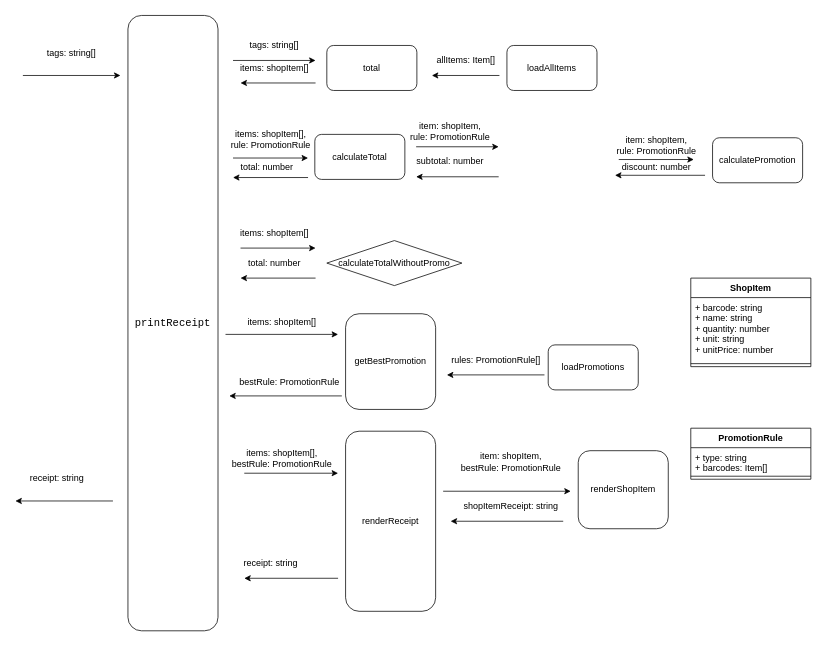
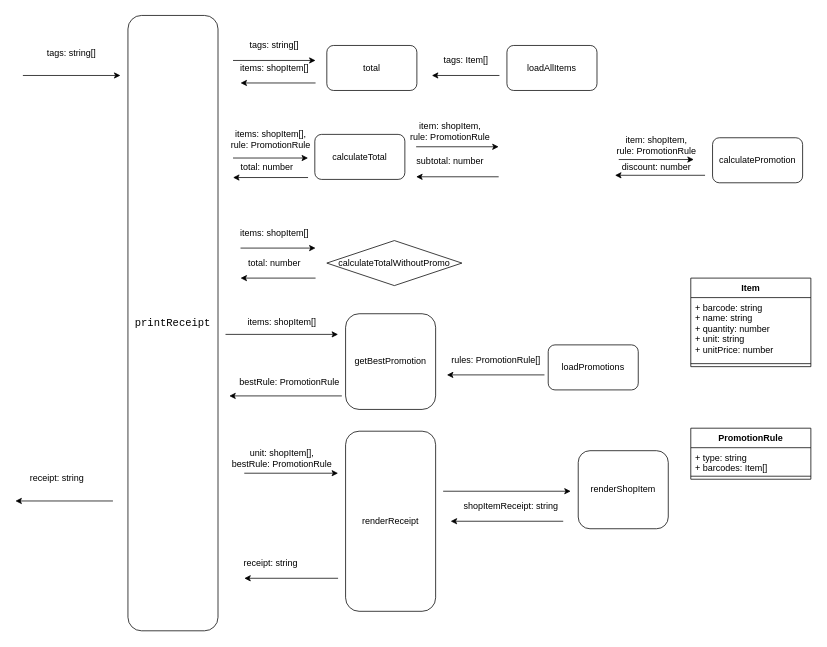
  <mxCell id="0" />
  <mxCell id="1" parent="0" />
  <mxCell id="2" value="&lt;div style=&quot;background-color: rgb(255 , 255 , 255) ; font-family: &amp;#34;consolas&amp;#34; , &amp;#34;courier new&amp;#34; , monospace ; font-size: 14px ; line-height: 19px&quot;&gt;printReceipt&lt;/div&gt;" style="rounded=1;whiteSpace=wrap;html=1;" parent="1" vertex="1"><mxGeometry x="170" y="20" width="120" height="820" as="geometry" /></mxCell>
  <mxCell id="3" value="tags: string[]" style="text;html=1;strokeColor=none;fillColor=none;align=center;verticalAlign=middle;whiteSpace=wrap;rounded=0;" parent="1" vertex="1"><mxGeometry x="40" y="60" width="110" height="20" as="geometry" /></mxCell>
  <mxCell id="4" value="receipt: string" style="text;html=1;align=center;verticalAlign=middle;resizable=0;points=[];autosize=1;" parent="1" vertex="1"><mxGeometry x="30" y="627" width="90" height="20" as="geometry" /></mxCell>
  <mxCell id="5" value="total" style="rounded=1;whiteSpace=wrap;html=1;" parent="1" vertex="1"><mxGeometry x="435" y="60" width="120" height="60" as="geometry" /></mxCell>
  <mxCell id="6" value="tags: string[]" style="text;html=1;strokeColor=none;fillColor=none;align=center;verticalAlign=middle;whiteSpace=wrap;rounded=0;" parent="1" vertex="1"><mxGeometry x="310" y="50" width="110" height="20" as="geometry" /></mxCell>
  <mxCell id="7" value="items: shopItem[]" style="text;html=1;align=center;verticalAlign=middle;resizable=0;points=[];autosize=1;" parent="1" vertex="1"><mxGeometry x="310" y="80" width="110" height="20" as="geometry" /></mxCell>
  <mxCell id="8" value="item: shopItem, &lt;br&gt;rule: PromotionRule" style="text;html=1;align=center;verticalAlign=middle;resizable=0;points=[];autosize=1;" parent="1" vertex="1"><mxGeometry x="539" y="160" width="120" height="30" as="geometry" /></mxCell>
  <mxCell id="9" value="subtotal: number" style="text;html=1;align=center;verticalAlign=middle;resizable=0;points=[];autosize=1;" parent="1" vertex="1"><mxGeometry x="544" y="205" width="110" height="20" as="geometry" /></mxCell>
  <mxCell id="10" value="calculateTotalWithoutPromo" style="rhombus;whiteSpace=wrap;html=1;" parent="1" vertex="1"><mxGeometry x="435" y="320" width="180" height="60" as="geometry" /></mxCell>
  <mxCell id="11" value="items: shopItem[]" style="text;html=1;align=center;verticalAlign=middle;resizable=0;points=[];autosize=1;" parent="1" vertex="1"><mxGeometry x="310" y="300" width="110" height="20" as="geometry" /></mxCell>
  <mxCell id="12" value="total: number" style="text;html=1;align=center;verticalAlign=middle;resizable=0;points=[];autosize=1;" parent="1" vertex="1"><mxGeometry x="320" y="340" width="90" height="20" as="geometry" /></mxCell>
  <mxCell id="13" value="calculatePromotion" style="rounded=1;whiteSpace=wrap;html=1;" parent="1" vertex="1"><mxGeometry x="949" y="183" width="120" height="60" as="geometry" /></mxCell>
  <mxCell id="14" value="item: shopItem,&lt;br&gt;rule: PromotionRule" style="text;html=1;align=center;verticalAlign=middle;resizable=0;points=[];autosize=1;" parent="1" vertex="1"><mxGeometry x="814" y="178" width="120" height="30" as="geometry" /></mxCell>
  <mxCell id="15" value="discount: number" style="text;html=1;align=center;verticalAlign=middle;resizable=0;points=[];autosize=1;" parent="1" vertex="1"><mxGeometry x="819" y="213" width="110" height="20" as="geometry" /></mxCell>
  <mxCell id="16" value="loadAllItems" style="rounded=1;whiteSpace=wrap;html=1;" parent="1" vertex="1"><mxGeometry x="675" y="60" width="120" height="60" as="geometry" /></mxCell>
- <mxCell id="17" value="allItems: Item[]" style="text;html=1;align=center;verticalAlign=middle;resizable=0;points=[];autosize=1;" parent="1" vertex="1"><mxGeometry x="575" y="70" width="90" height="20" as="geometry" /></mxCell>
+ <mxCell id="17" value="tags: Item[]" style="text;html=1;align=center;verticalAlign=middle;resizable=0;points=[];autosize=1;" parent="1" vertex="1"><mxGeometry x="575" y="70" width="90" height="20" as="geometry" /></mxCell>
  <mxCell id="18" value="renderReceipt" style="rounded=1;whiteSpace=wrap;html=1;" parent="1" vertex="1"><mxGeometry x="460" y="574" width="120" height="240" as="geometry" /></mxCell>
- <mxCell id="19" value="items: shopItem[],&lt;br&gt;bestRule: PromotionRule" style="text;html=1;align=center;verticalAlign=middle;resizable=0;points=[];autosize=1;" parent="1" vertex="1"><mxGeometry x="300" y="595" width="150" height="30" as="geometry" /></mxCell>
+ <mxCell id="19" value="unit: shopItem[],&lt;br&gt;bestRule: PromotionRule" style="text;html=1;align=center;verticalAlign=middle;resizable=0;points=[];autosize=1;" parent="1" vertex="1"><mxGeometry x="300" y="595" width="150" height="30" as="geometry" /></mxCell>
  <mxCell id="20" value="receipt: string" style="text;html=1;align=center;verticalAlign=middle;resizable=0;points=[];autosize=1;" parent="1" vertex="1"><mxGeometry x="315" y="740" width="90" height="20" as="geometry" /></mxCell>
  <mxCell id="21" value="" style="endArrow=classic;html=1;" parent="1" edge="1"><mxGeometry width="50" height="50" relative="1" as="geometry"><mxPoint x="30" y="100" as="sourcePoint" /><mxPoint x="160" y="100" as="targetPoint" /></mxGeometry></mxCell>
  <mxCell id="22" value="" style="endArrow=classic;html=1;" parent="1" edge="1"><mxGeometry width="50" height="50" relative="1" as="geometry"><mxPoint x="150" y="667" as="sourcePoint" /><mxPoint x="20" y="667" as="targetPoint" /></mxGeometry></mxCell>
  <mxCell id="23" value="" style="endArrow=classic;html=1;" parent="1" edge="1"><mxGeometry width="50" height="50" relative="1" as="geometry"><mxPoint x="310" y="80" as="sourcePoint" /><mxPoint x="420" y="80" as="targetPoint" /></mxGeometry></mxCell>
  <mxCell id="24" value="" style="endArrow=classic;html=1;" parent="1" edge="1"><mxGeometry width="50" height="50" relative="1" as="geometry"><mxPoint x="420" y="110" as="sourcePoint" /><mxPoint x="320" y="110" as="targetPoint" /></mxGeometry></mxCell>
  <mxCell id="25" value="" style="endArrow=classic;html=1;" parent="1" edge="1"><mxGeometry width="50" height="50" relative="1" as="geometry"><mxPoint x="325" y="630" as="sourcePoint" /><mxPoint x="450" y="630" as="targetPoint" /></mxGeometry></mxCell>
  <mxCell id="26" value="" style="endArrow=classic;html=1;" parent="1" edge="1"><mxGeometry width="50" height="50" relative="1" as="geometry"><mxPoint x="450" y="770" as="sourcePoint" /><mxPoint x="325" y="770" as="targetPoint" /></mxGeometry></mxCell>
  <mxCell id="27" value="" style="endArrow=classic;html=1;" parent="1" edge="1"><mxGeometry width="50" height="50" relative="1" as="geometry"><mxPoint x="420" y="370" as="sourcePoint" /><mxPoint x="320" y="370" as="targetPoint" /></mxGeometry></mxCell>
  <mxCell id="28" value="" style="endArrow=classic;html=1;" parent="1" edge="1"><mxGeometry width="50" height="50" relative="1" as="geometry"><mxPoint x="320" y="330" as="sourcePoint" /><mxPoint x="420" y="330" as="targetPoint" /></mxGeometry></mxCell>
  <mxCell id="29" value="" style="endArrow=classic;html=1;" parent="1" edge="1"><mxGeometry width="50" height="50" relative="1" as="geometry"><mxPoint x="664" y="235" as="sourcePoint" /><mxPoint x="554" y="235" as="targetPoint" /></mxGeometry></mxCell>
  <mxCell id="30" value="" style="endArrow=classic;html=1;" parent="1" edge="1"><mxGeometry width="50" height="50" relative="1" as="geometry"><mxPoint x="554" y="195" as="sourcePoint" /><mxPoint x="664" y="195" as="targetPoint" /></mxGeometry></mxCell>
  <mxCell id="31" value="" style="endArrow=classic;html=1;" parent="1" edge="1"><mxGeometry width="50" height="50" relative="1" as="geometry"><mxPoint x="665" y="100" as="sourcePoint" /><mxPoint x="575" y="100" as="targetPoint" /></mxGeometry></mxCell>
  <mxCell id="32" value="" style="endArrow=classic;html=1;" parent="1" edge="1"><mxGeometry width="50" height="50" relative="1" as="geometry"><mxPoint x="824" y="212" as="sourcePoint" /><mxPoint x="924" y="212" as="targetPoint" /></mxGeometry></mxCell>
  <mxCell id="33" value="" style="endArrow=classic;html=1;" parent="1" edge="1"><mxGeometry width="50" height="50" relative="1" as="geometry"><mxPoint x="939" y="233" as="sourcePoint" /><mxPoint x="819" y="233" as="targetPoint" /></mxGeometry></mxCell>
  <mxCell id="34" value="getBestPromotion" style="rounded=1;whiteSpace=wrap;html=1;" parent="1" vertex="1"><mxGeometry x="460" y="417.5" width="120" height="127.5" as="geometry" /></mxCell>
  <mxCell id="35" value="items: shopItem[]" style="text;html=1;align=center;verticalAlign=middle;resizable=0;points=[];autosize=1;" parent="1" vertex="1"><mxGeometry x="320" y="419" width="110" height="20" as="geometry" /></mxCell>
  <mxCell id="36" value="bestRule: PromotionRule" style="text;html=1;align=center;verticalAlign=middle;resizable=0;points=[];autosize=1;" parent="1" vertex="1"><mxGeometry x="310" y="499" width="150" height="20" as="geometry" /></mxCell>
  <mxCell id="37" value="" style="endArrow=classic;html=1;" parent="1" edge="1"><mxGeometry width="50" height="50" relative="1" as="geometry"><mxPoint x="300" y="445" as="sourcePoint" /><mxPoint x="450" y="445" as="targetPoint" /></mxGeometry></mxCell>
  <mxCell id="38" value="" style="endArrow=classic;html=1;" parent="1" edge="1"><mxGeometry width="50" height="50" relative="1" as="geometry"><mxPoint x="455" y="527" as="sourcePoint" /><mxPoint x="305" y="527" as="targetPoint" /></mxGeometry></mxCell>
  <mxCell id="39" value="loadPromotions" style="rounded=1;whiteSpace=wrap;html=1;" parent="1" vertex="1"><mxGeometry x="730" y="459" width="120" height="60" as="geometry" /></mxCell>
  <mxCell id="40" value="rules: PromotionRule[]" style="text;html=1;align=center;verticalAlign=middle;resizable=0;points=[];autosize=1;" parent="1" vertex="1"><mxGeometry x="595" y="469" width="130" height="20" as="geometry" /></mxCell>
  <mxCell id="41" value="" style="endArrow=classic;html=1;" parent="1" edge="1"><mxGeometry width="50" height="50" relative="1" as="geometry"><mxPoint x="725" y="499" as="sourcePoint" /><mxPoint x="595" y="499" as="targetPoint" /></mxGeometry></mxCell>
  <mxCell id="42" value="calculateTotal" style="rounded=1;whiteSpace=wrap;html=1;" parent="1" vertex="1"><mxGeometry x="419" y="178.5" width="120" height="60" as="geometry" /></mxCell>
  <mxCell id="43" value="items: shopItem[],&lt;br&gt;rule: PromotionRule" style="text;html=1;align=center;verticalAlign=middle;resizable=0;points=[];autosize=1;" parent="1" vertex="1"><mxGeometry x="300" y="170" width="120" height="30" as="geometry" /></mxCell>
  <mxCell id="44" value="total: number" style="text;html=1;align=center;verticalAlign=middle;resizable=0;points=[];autosize=1;" parent="1" vertex="1"><mxGeometry x="310" y="213" width="90" height="20" as="geometry" /></mxCell>
  <mxCell id="45" value="" style="endArrow=classic;html=1;fontFamily=Helvetica;fontSize=11;fontColor=#000000;align=center;strokeColor=#000000;" parent="1" edge="1"><mxGeometry width="50" height="50" relative="1" as="geometry"><mxPoint x="310" y="210" as="sourcePoint" /><mxPoint x="410" y="210" as="targetPoint" /></mxGeometry></mxCell>
  <mxCell id="46" value="" style="endArrow=classic;html=1;" parent="1" edge="1"><mxGeometry width="50" height="50" relative="1" as="geometry"><mxPoint x="410" y="236" as="sourcePoint" /><mxPoint x="310" y="236" as="targetPoint" /></mxGeometry></mxCell>
- <mxCell id="47" value="ShopItem" style="swimlane;fontStyle=1;align=center;verticalAlign=top;childLayout=stackLayout;horizontal=1;startSize=26;horizontalStack=0;resizeParent=1;resizeParentMax=0;resizeLast=0;collapsible=1;marginBottom=0;" vertex="1" parent="1"><mxGeometry x="920" y="370" width="160" height="118" as="geometry" /></mxCell>
+ <mxCell id="47" value="Item" style="swimlane;fontStyle=1;align=center;verticalAlign=top;childLayout=stackLayout;horizontal=1;startSize=26;horizontalStack=0;resizeParent=1;resizeParentMax=0;resizeLast=0;collapsible=1;marginBottom=0;" vertex="1" parent="1"><mxGeometry x="920" y="370" width="160" height="118" as="geometry" /></mxCell>
  <mxCell id="48" value="+ barcode: string&#10;+ name: string&#10;+ quantity: number&#10;+ unit: string&#10;+ unitPrice: number" style="text;strokeColor=none;fillColor=none;align=left;verticalAlign=top;spacingLeft=4;spacingRight=4;overflow=hidden;rotatable=0;points=[[0,0.5],[1,0.5]];portConstraint=eastwest;" vertex="1" parent="47"><mxGeometry y="26" width="160" height="84" as="geometry" /></mxCell>
  <mxCell id="49" value="" style="line;strokeWidth=1;fillColor=none;align=left;verticalAlign=middle;spacingTop=-1;spacingLeft=3;spacingRight=3;rotatable=0;labelPosition=right;points=[];portConstraint=eastwest;" vertex="1" parent="47"><mxGeometry y="110" width="160" height="8" as="geometry" /></mxCell>
  <mxCell id="50" value="PromotionRule" style="swimlane;fontStyle=1;align=center;verticalAlign=top;childLayout=stackLayout;horizontal=1;startSize=26;horizontalStack=0;resizeParent=1;resizeParentMax=0;resizeLast=0;collapsible=1;marginBottom=0;" vertex="1" parent="1"><mxGeometry x="920" y="570" width="160" height="68" as="geometry" /></mxCell>
  <mxCell id="51" value="+ type: string&#10;+ barcodes: Item[]" style="text;strokeColor=none;fillColor=none;align=left;verticalAlign=top;spacingLeft=4;spacingRight=4;overflow=hidden;rotatable=0;points=[[0,0.5],[1,0.5]];portConstraint=eastwest;" vertex="1" parent="50"><mxGeometry y="26" width="160" height="34" as="geometry" /></mxCell>
  <mxCell id="52" value="" style="line;strokeWidth=1;fillColor=none;align=left;verticalAlign=middle;spacingTop=-1;spacingLeft=3;spacingRight=3;rotatable=0;labelPosition=right;points=[];portConstraint=eastwest;" vertex="1" parent="50"><mxGeometry y="60" width="160" height="8" as="geometry" /></mxCell>
  <mxCell id="53" value="renderShopItem" style="rounded=1;whiteSpace=wrap;html=1;" vertex="1" parent="1"><mxGeometry x="770" y="600" width="120" height="104" as="geometry" /></mxCell>
- <mxCell id="54" value="item: shopItem,&lt;br&gt;bestRule: PromotionRule" style="text;html=1;align=center;verticalAlign=middle;resizable=0;points=[];autosize=1;" vertex="1" parent="1"><mxGeometry x="605" y="600" width="150" height="30" as="geometry" /></mxCell>
  <mxCell id="55" value="shopItemReceipt: string" style="text;html=1;align=center;verticalAlign=middle;resizable=0;points=[];autosize=1;" vertex="1" parent="1"><mxGeometry x="610" y="664" width="140" height="20" as="geometry" /></mxCell>
  <mxCell id="56" value="" style="endArrow=classic;html=1;" edge="1" parent="1"><mxGeometry width="50" height="50" relative="1" as="geometry"><mxPoint x="590" y="654" as="sourcePoint" /><mxPoint x="760" y="654" as="targetPoint" /></mxGeometry></mxCell>
  <mxCell id="57" value="" style="endArrow=classic;html=1;" edge="1" parent="1"><mxGeometry width="50" height="50" relative="1" as="geometry"><mxPoint x="750" y="694" as="sourcePoint" /><mxPoint x="600" y="694" as="targetPoint" /></mxGeometry></mxCell>
